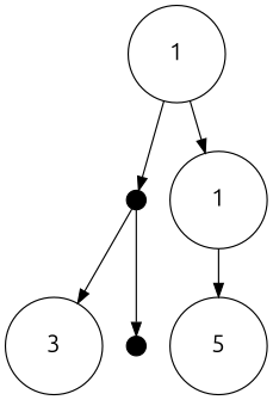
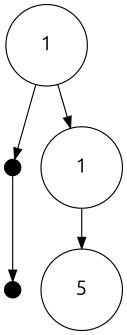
  digraph {
    rankdir=TB
    fontname="Roboto Condensed"
    node [shape=circle fontname="Roboto Condensed"]
    edge [fontname="Roboto Condensed"]
    n1 [height=1 label=<<FONT POINT-SIZE="18" FACE="ubuntu">1</FONT><BR ALIGN="CENTER"/>> width=1]
    n2 [height=.2 label=<<FONT POINT-SIZE="18" FACE="ubuntu">null</FONT><BR ALIGN="CENTER"/>> shape=point width=.2]
    n3 [height=1 label=<<FONT POINT-SIZE="18" FACE="ubuntu">1</FONT><BR ALIGN="CENTER"/>> width=1]
-   n4 [height=1 label=<<FONT POINT-SIZE="18" FACE="ubuntu">3</FONT><BR ALIGN="CENTER"/>> width=1]
    n5 [height=.2 label=<<FONT POINT-SIZE="18" FACE="ubuntu">null</FONT><BR ALIGN="CENTER"/>> shape=point width=.2]
    n6 [height=1 label=<<FONT POINT-SIZE="18" FACE="ubuntu">5</FONT><BR ALIGN="CENTER"/>> width=1]
    n1 -> n2
    n1 -> n3
-   n2 -> n4
    n2 -> n5
    n3 -> n6
  }
